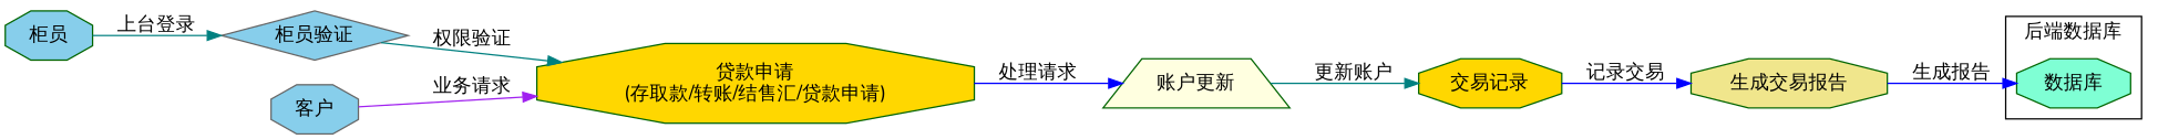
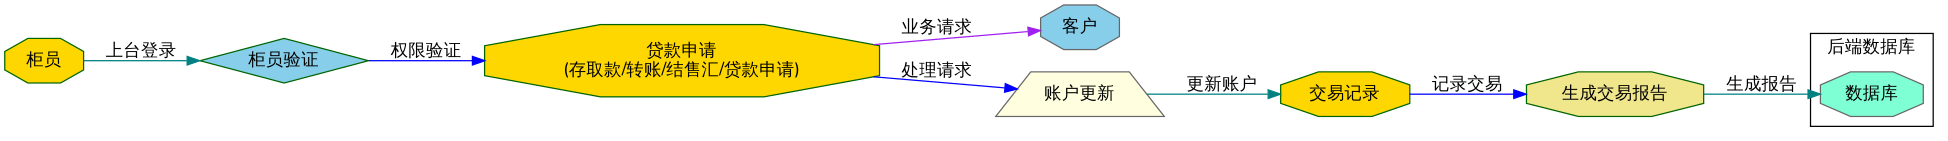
  digraph {
    compound=true
    fontname=Nunito
    rankdir=LR
    node [color=gray40 fillcolor=skyblue fontname=Nunito shape=octagon style=filled]
    edge [color=teal fontname=Nunito]
-   n1 [color=darkgreen fillcolor=aquamarine label="数据库"]
-   n2 [color=darkgreen label="柜员"]
-   n3 [label="柜员验证" shape=diamond]
+   n1 [fillcolor=aquamarine label="数据库"]
+   n2 [color=darkgreen fillcolor=gold label="柜员"]
+   n3 [color=darkgreen label="柜员验证" shape=diamond]
    n4 [color=darkgreen fillcolor=gold label="贷款申请\n(存取款/转账/结售汇/贷款申请)"]
    n5 [label="客户"]
-   n6 [color=darkgreen fillcolor=lightyellow label="账户更新" shape=trapezium]
+   n6 [fillcolor=lightyellow label="账户更新" shape=trapezium]
    n7 [color=darkgreen fillcolor=gold label="交易记录"]
    n8 [color=darkgreen fillcolor=khaki label="生成交易报告"]
    subgraph cluster_1 {
      label="后端数据库"
      n1
    }
    n2 -> n3 [label="上台登录"]
-   n3 -> n4 [label="权限验证"]
+   n3 -> n4 [color=blue label="权限验证"]
    n4 -> n6 [color=blue label="处理请求"]
-   n5 -> n4 [color=purple label="业务请求"]
+   n4 -> n5 [color=purple label="业务请求"]
    n6 -> n7 [label="更新账户"]
    n7 -> n8 [color=blue label="记录交易"]
-   n8 -> n1 [color=blue label="生成报告"]
+   n8 -> n1 [label="生成报告"]
  }
